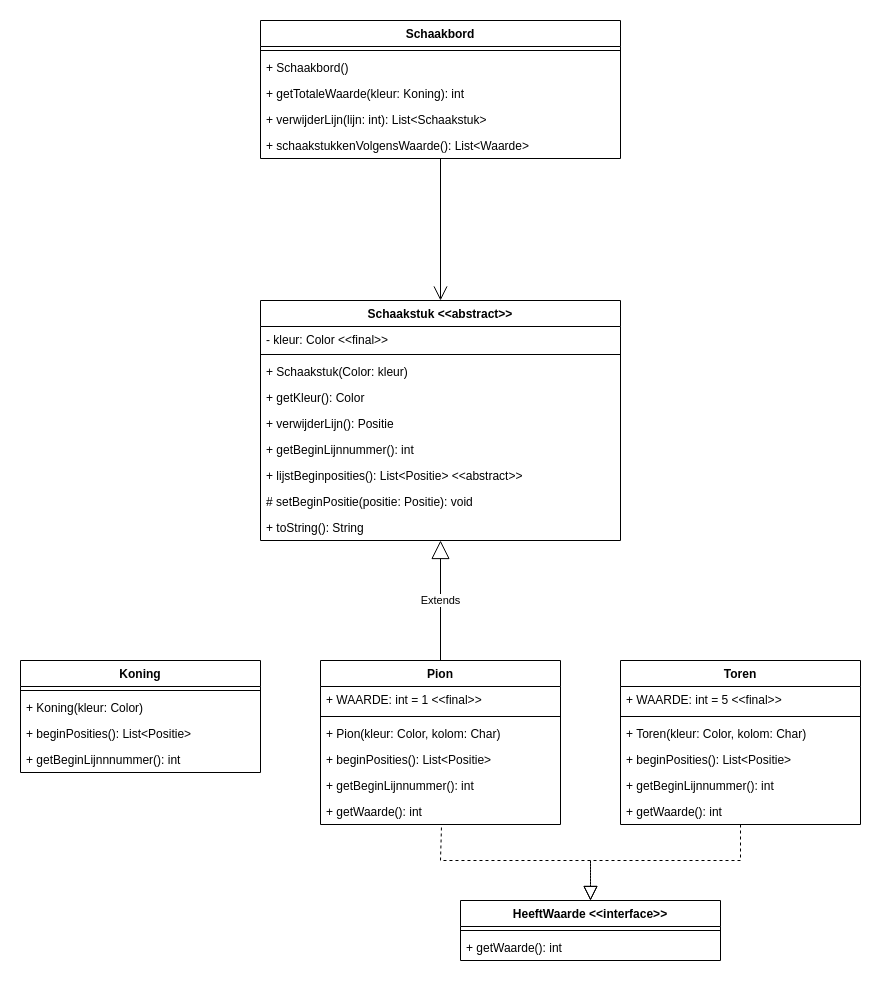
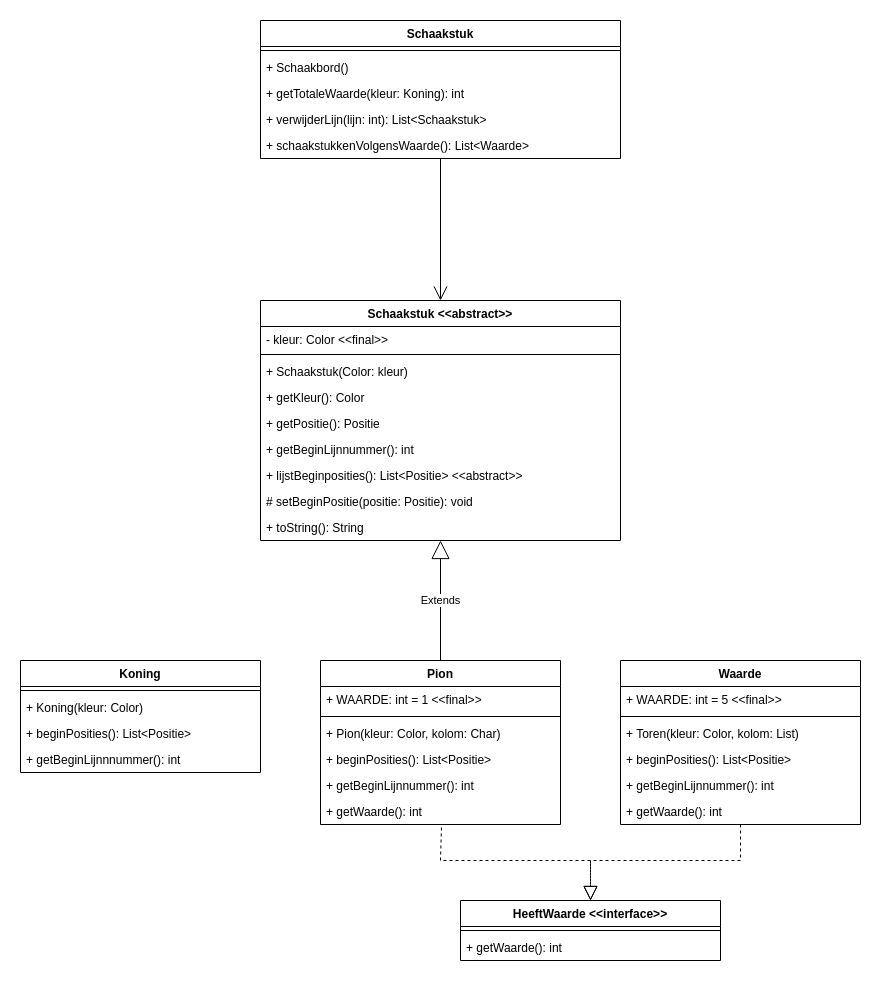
  <mxCell id="0" />
  <mxCell id="1" parent="0" />
- <mxCell id="2" value="Schaakbord" style="swimlane;fontStyle=1;align=center;verticalAlign=top;childLayout=stackLayout;horizontal=1;startSize=26;horizontalStack=0;resizeParent=1;resizeParentMax=0;resizeLast=0;collapsible=1;marginBottom=0;" vertex="1" parent="1"><mxGeometry x="260" y="20" width="360" height="138" as="geometry" /></mxCell>
+ <mxCell id="2" value="Schaakstuk" style="swimlane;fontStyle=1;align=center;verticalAlign=top;childLayout=stackLayout;horizontal=1;startSize=26;horizontalStack=0;resizeParent=1;resizeParentMax=0;resizeLast=0;collapsible=1;marginBottom=0;" vertex="1" parent="1"><mxGeometry x="260" y="20" width="360" height="138" as="geometry" /></mxCell>
  <mxCell id="3" value="" style="line;strokeWidth=1;fillColor=none;align=left;verticalAlign=middle;spacingTop=-1;spacingLeft=3;spacingRight=3;rotatable=0;labelPosition=right;points=[];portConstraint=eastwest;" vertex="1" parent="2"><mxGeometry y="26" width="360" height="8" as="geometry" /></mxCell>
  <mxCell id="4" value="+ Schaakbord()" style="text;strokeColor=none;fillColor=none;align=left;verticalAlign=top;spacingLeft=4;spacingRight=4;overflow=hidden;rotatable=0;points=[[0,0.5],[1,0.5]];portConstraint=eastwest;" vertex="1" parent="2"><mxGeometry y="34" width="360" height="26" as="geometry" /></mxCell>
  <mxCell id="5" value="+ getTotaleWaarde(kleur: Koning): int" style="text;strokeColor=none;fillColor=none;align=left;verticalAlign=top;spacingLeft=4;spacingRight=4;overflow=hidden;rotatable=0;points=[[0,0.5],[1,0.5]];portConstraint=eastwest;" vertex="1" parent="2"><mxGeometry y="60" width="360" height="26" as="geometry" /></mxCell>
  <mxCell id="6" value="+ verwijderLijn(lijn: int): List&lt;Schaakstuk&gt;" style="text;strokeColor=none;fillColor=none;align=left;verticalAlign=top;spacingLeft=4;spacingRight=4;overflow=hidden;rotatable=0;points=[[0,0.5],[1,0.5]];portConstraint=eastwest;" vertex="1" parent="2"><mxGeometry y="86" width="360" height="26" as="geometry" /></mxCell>
  <mxCell id="7" value="+ schaakstukkenVolgensWaarde(): List&lt;Waarde&gt;" style="text;strokeColor=none;fillColor=none;align=left;verticalAlign=top;spacingLeft=4;spacingRight=4;overflow=hidden;rotatable=0;points=[[0,0.5],[1,0.5]];portConstraint=eastwest;" vertex="1" parent="2"><mxGeometry y="112" width="360" height="26" as="geometry" /></mxCell>
  <mxCell id="8" value="Schaakstuk &lt;&lt;abstract&gt;&gt;" style="swimlane;fontStyle=1;align=center;verticalAlign=top;childLayout=stackLayout;horizontal=1;startSize=26;horizontalStack=0;resizeParent=1;resizeParentMax=0;resizeLast=0;collapsible=1;marginBottom=0;" vertex="1" parent="1"><mxGeometry x="260" y="300" width="360" height="240" as="geometry" /></mxCell>
  <mxCell id="9" value="- kleur: Color &lt;&lt;final&gt;&gt;" style="text;strokeColor=none;fillColor=none;align=left;verticalAlign=top;spacingLeft=4;spacingRight=4;overflow=hidden;rotatable=0;points=[[0,0.5],[1,0.5]];portConstraint=eastwest;" vertex="1" parent="8"><mxGeometry y="26" width="360" height="24" as="geometry" /></mxCell>
  <mxCell id="10" value="" style="line;strokeWidth=1;fillColor=none;align=left;verticalAlign=middle;spacingTop=-1;spacingLeft=3;spacingRight=3;rotatable=0;labelPosition=right;points=[];portConstraint=eastwest;" vertex="1" parent="8"><mxGeometry y="50" width="360" height="8" as="geometry" /></mxCell>
  <mxCell id="11" value="+ Schaakstuk(Color: kleur)" style="text;strokeColor=none;fillColor=none;align=left;verticalAlign=top;spacingLeft=4;spacingRight=4;overflow=hidden;rotatable=0;points=[[0,0.5],[1,0.5]];portConstraint=eastwest;" vertex="1" parent="8"><mxGeometry y="58" width="360" height="26" as="geometry" /></mxCell>
  <mxCell id="12" value="+ getKleur(): Color" style="text;strokeColor=none;fillColor=none;align=left;verticalAlign=top;spacingLeft=4;spacingRight=4;overflow=hidden;rotatable=0;points=[[0,0.5],[1,0.5]];portConstraint=eastwest;" vertex="1" parent="8"><mxGeometry y="84" width="360" height="26" as="geometry" /></mxCell>
- <mxCell id="13" value="+ verwijderLijn(): Positie" style="text;strokeColor=none;fillColor=none;align=left;verticalAlign=top;spacingLeft=4;spacingRight=4;overflow=hidden;rotatable=0;points=[[0,0.5],[1,0.5]];portConstraint=eastwest;" vertex="1" parent="8"><mxGeometry y="110" width="360" height="26" as="geometry" /></mxCell>
+ <mxCell id="13" value="+ getPositie(): Positie" style="text;strokeColor=none;fillColor=none;align=left;verticalAlign=top;spacingLeft=4;spacingRight=4;overflow=hidden;rotatable=0;points=[[0,0.5],[1,0.5]];portConstraint=eastwest;" vertex="1" parent="8"><mxGeometry y="110" width="360" height="26" as="geometry" /></mxCell>
  <mxCell id="14" value="+ getBeginLijnnummer(): int" style="text;strokeColor=none;fillColor=none;align=left;verticalAlign=top;spacingLeft=4;spacingRight=4;overflow=hidden;rotatable=0;points=[[0,0.5],[1,0.5]];portConstraint=eastwest;" vertex="1" parent="8"><mxGeometry y="136" width="360" height="26" as="geometry" /></mxCell>
  <mxCell id="15" value="+ lijstBeginposities(): List&lt;Positie&gt; &lt;&lt;abstract&gt;&gt;" style="text;strokeColor=none;fillColor=none;align=left;verticalAlign=top;spacingLeft=4;spacingRight=4;overflow=hidden;rotatable=0;points=[[0,0.5],[1,0.5]];portConstraint=eastwest;" vertex="1" parent="8"><mxGeometry y="162" width="360" height="26" as="geometry" /></mxCell>
  <mxCell id="16" value="# setBeginPositie(positie: Positie): void" style="text;strokeColor=none;fillColor=none;align=left;verticalAlign=top;spacingLeft=4;spacingRight=4;overflow=hidden;rotatable=0;points=[[0,0.5],[1,0.5]];portConstraint=eastwest;" vertex="1" parent="8"><mxGeometry y="188" width="360" height="26" as="geometry" /></mxCell>
  <mxCell id="17" value="+ toString(): String" style="text;strokeColor=none;fillColor=none;align=left;verticalAlign=top;spacingLeft=4;spacingRight=4;overflow=hidden;rotatable=0;points=[[0,0.5],[1,0.5]];portConstraint=eastwest;" vertex="1" parent="8"><mxGeometry y="214" width="360" height="26" as="geometry" /></mxCell>
  <mxCell id="18" value="Pion" style="swimlane;fontStyle=1;align=center;verticalAlign=top;childLayout=stackLayout;horizontal=1;startSize=26;horizontalStack=0;resizeParent=1;resizeParentMax=0;resizeLast=0;collapsible=1;marginBottom=0;" vertex="1" parent="1"><mxGeometry x="320" y="660" width="240" height="164" as="geometry" /></mxCell>
  <mxCell id="19" value="+ WAARDE: int = 1 &lt;&lt;final&gt;&gt;" style="text;strokeColor=none;fillColor=none;align=left;verticalAlign=top;spacingLeft=4;spacingRight=4;overflow=hidden;rotatable=0;points=[[0,0.5],[1,0.5]];portConstraint=eastwest;" vertex="1" parent="18"><mxGeometry y="26" width="240" height="26" as="geometry" /></mxCell>
  <mxCell id="20" value="" style="line;strokeWidth=1;fillColor=none;align=left;verticalAlign=middle;spacingTop=-1;spacingLeft=3;spacingRight=3;rotatable=0;labelPosition=right;points=[];portConstraint=eastwest;" vertex="1" parent="18"><mxGeometry y="52" width="240" height="8" as="geometry" /></mxCell>
  <mxCell id="21" value="+ Pion(kleur: Color, kolom: Char)" style="text;strokeColor=none;fillColor=none;align=left;verticalAlign=top;spacingLeft=4;spacingRight=4;overflow=hidden;rotatable=0;points=[[0,0.5],[1,0.5]];portConstraint=eastwest;" vertex="1" parent="18"><mxGeometry y="60" width="240" height="26" as="geometry" /></mxCell>
  <mxCell id="22" value="+ beginPosities(): List&lt;Positie&gt;" style="text;strokeColor=none;fillColor=none;align=left;verticalAlign=top;spacingLeft=4;spacingRight=4;overflow=hidden;rotatable=0;points=[[0,0.5],[1,0.5]];portConstraint=eastwest;" vertex="1" parent="18"><mxGeometry y="86" width="240" height="26" as="geometry" /></mxCell>
  <mxCell id="23" value="+ getBeginLijnnummer(): int" style="text;strokeColor=none;fillColor=none;align=left;verticalAlign=top;spacingLeft=4;spacingRight=4;overflow=hidden;rotatable=0;points=[[0,0.5],[1,0.5]];portConstraint=eastwest;" vertex="1" parent="18"><mxGeometry y="112" width="240" height="26" as="geometry" /></mxCell>
  <mxCell id="24" value="+ getWaarde(): int" style="text;strokeColor=none;fillColor=none;align=left;verticalAlign=top;spacingLeft=4;spacingRight=4;overflow=hidden;rotatable=0;points=[[0,0.5],[1,0.5]];portConstraint=eastwest;" vertex="1" parent="18"><mxGeometry y="138" width="240" height="26" as="geometry" /></mxCell>
- <mxCell id="25" value="Toren" style="swimlane;fontStyle=1;align=center;verticalAlign=top;childLayout=stackLayout;horizontal=1;startSize=26;horizontalStack=0;resizeParent=1;resizeParentMax=0;resizeLast=0;collapsible=1;marginBottom=0;" vertex="1" parent="1"><mxGeometry x="620" y="660" width="240" height="164" as="geometry" /></mxCell>
+ <mxCell id="25" value="Waarde" style="swimlane;fontStyle=1;align=center;verticalAlign=top;childLayout=stackLayout;horizontal=1;startSize=26;horizontalStack=0;resizeParent=1;resizeParentMax=0;resizeLast=0;collapsible=1;marginBottom=0;" vertex="1" parent="1"><mxGeometry x="620" y="660" width="240" height="164" as="geometry" /></mxCell>
  <mxCell id="26" value="+ WAARDE: int = 5 &lt;&lt;final&gt;&gt;" style="text;strokeColor=none;fillColor=none;align=left;verticalAlign=top;spacingLeft=4;spacingRight=4;overflow=hidden;rotatable=0;points=[[0,0.5],[1,0.5]];portConstraint=eastwest;" vertex="1" parent="25"><mxGeometry y="26" width="240" height="26" as="geometry" /></mxCell>
  <mxCell id="27" value="" style="line;strokeWidth=1;fillColor=none;align=left;verticalAlign=middle;spacingTop=-1;spacingLeft=3;spacingRight=3;rotatable=0;labelPosition=right;points=[];portConstraint=eastwest;" vertex="1" parent="25"><mxGeometry y="52" width="240" height="8" as="geometry" /></mxCell>
- <mxCell id="28" value="+ Toren(kleur: Color, kolom: Char)" style="text;strokeColor=none;fillColor=none;align=left;verticalAlign=top;spacingLeft=4;spacingRight=4;overflow=hidden;rotatable=0;points=[[0,0.5],[1,0.5]];portConstraint=eastwest;" vertex="1" parent="25"><mxGeometry y="60" width="240" height="26" as="geometry" /></mxCell>
+ <mxCell id="28" value="+ Toren(kleur: Color, kolom: List)" style="text;strokeColor=none;fillColor=none;align=left;verticalAlign=top;spacingLeft=4;spacingRight=4;overflow=hidden;rotatable=0;points=[[0,0.5],[1,0.5]];portConstraint=eastwest;" vertex="1" parent="25"><mxGeometry y="60" width="240" height="26" as="geometry" /></mxCell>
  <mxCell id="29" value="+ beginPosities(): List&lt;Positie&gt;" style="text;strokeColor=none;fillColor=none;align=left;verticalAlign=top;spacingLeft=4;spacingRight=4;overflow=hidden;rotatable=0;points=[[0,0.5],[1,0.5]];portConstraint=eastwest;" vertex="1" parent="25"><mxGeometry y="86" width="240" height="26" as="geometry" /></mxCell>
  <mxCell id="30" value="+ getBeginLijnnummer(): int" style="text;strokeColor=none;fillColor=none;align=left;verticalAlign=top;spacingLeft=4;spacingRight=4;overflow=hidden;rotatable=0;points=[[0,0.5],[1,0.5]];portConstraint=eastwest;" vertex="1" parent="25"><mxGeometry y="112" width="240" height="26" as="geometry" /></mxCell>
  <mxCell id="31" value="+ getWaarde(): int" style="text;strokeColor=none;fillColor=none;align=left;verticalAlign=top;spacingLeft=4;spacingRight=4;overflow=hidden;rotatable=0;points=[[0,0.5],[1,0.5]];portConstraint=eastwest;" vertex="1" parent="25"><mxGeometry y="138" width="240" height="26" as="geometry" /></mxCell>
  <mxCell id="32" value="Koning" style="swimlane;fontStyle=1;align=center;verticalAlign=top;childLayout=stackLayout;horizontal=1;startSize=26;horizontalStack=0;resizeParent=1;resizeParentMax=0;resizeLast=0;collapsible=1;marginBottom=0;" vertex="1" parent="1"><mxGeometry y="660" width="240" height="112" as="geometry" x="20" /></mxCell>
  <mxCell id="33" value="" style="line;strokeWidth=1;fillColor=none;align=left;verticalAlign=middle;spacingTop=-1;spacingLeft=3;spacingRight=3;rotatable=0;labelPosition=right;points=[];portConstraint=eastwest;" vertex="1" parent="32"><mxGeometry y="26" width="240" height="8" as="geometry" /></mxCell>
  <mxCell id="34" value="+ Koning(kleur: Color)" style="text;strokeColor=none;fillColor=none;align=left;verticalAlign=top;spacingLeft=4;spacingRight=4;overflow=hidden;rotatable=0;points=[[0,0.5],[1,0.5]];portConstraint=eastwest;" vertex="1" parent="32"><mxGeometry y="34" width="240" height="26" as="geometry" /></mxCell>
  <mxCell id="35" value="+ beginPosities(): List&lt;Positie&gt;" style="text;strokeColor=none;fillColor=none;align=left;verticalAlign=top;spacingLeft=4;spacingRight=4;overflow=hidden;rotatable=0;points=[[0,0.5],[1,0.5]];portConstraint=eastwest;" vertex="1" parent="32"><mxGeometry y="60" width="240" height="26" as="geometry" /></mxCell>
  <mxCell id="36" value="+ getBeginLijnnnummer(): int" style="text;strokeColor=none;fillColor=none;align=left;verticalAlign=top;spacingLeft=4;spacingRight=4;overflow=hidden;rotatable=0;points=[[0,0.5],[1,0.5]];portConstraint=eastwest;" vertex="1" parent="32"><mxGeometry y="86" width="240" height="26" as="geometry" /></mxCell>
  <mxCell id="37" value="HeeftWaarde &lt;&lt;interface&gt;&gt;" style="swimlane;fontStyle=1;align=center;verticalAlign=top;childLayout=stackLayout;horizontal=1;startSize=26;horizontalStack=0;resizeParent=1;resizeParentMax=0;resizeLast=0;collapsible=1;marginBottom=0;" vertex="1" parent="1"><mxGeometry x="460" y="900" width="260" height="60" as="geometry" /></mxCell>
  <mxCell id="38" value="" style="line;strokeWidth=1;fillColor=none;align=left;verticalAlign=middle;spacingTop=-1;spacingLeft=3;spacingRight=3;rotatable=0;labelPosition=right;points=[];portConstraint=eastwest;" vertex="1" parent="37"><mxGeometry y="26" width="260" height="8" as="geometry" /></mxCell>
  <mxCell id="39" value="+ getWaarde(): int" style="text;strokeColor=none;fillColor=none;align=left;verticalAlign=top;spacingLeft=4;spacingRight=4;overflow=hidden;rotatable=0;points=[[0,0.5],[1,0.5]];portConstraint=eastwest;" vertex="1" parent="37"><mxGeometry y="34" width="260" height="26" as="geometry" /></mxCell>
  <mxCell id="40" value="" style="endArrow=block;dashed=1;endFill=0;endSize=12;html=1;rounded=0;exitX=0.504;exitY=1.115;exitDx=0;exitDy=0;exitPerimeter=0;entryX=0.5;entryY=0;entryDx=0;entryDy=0;" edge="1" parent="1" source="24" target="37"><mxGeometry width="160" relative="1" as="geometry"><mxPoint x="460" y="850" as="sourcePoint" /><mxPoint x="620" y="850" as="targetPoint" /><Array as="points"><mxPoint x="440" y="860" /><mxPoint x="590" y="860" /></Array></mxGeometry></mxCell>
  <mxCell id="41" value="" style="endArrow=block;dashed=1;endFill=0;endSize=12;html=1;rounded=0;entryX=0.5;entryY=0;entryDx=0;entryDy=0;exitX=0.5;exitY=1;exitDx=0;exitDy=0;" edge="1" parent="1" source="25" target="37"><mxGeometry width="160" relative="1" as="geometry"><mxPoint x="770" y="830" as="sourcePoint" /><mxPoint x="920" y="840" as="targetPoint" /><Array as="points"><mxPoint x="740" y="860" /><mxPoint x="590" y="860" /></Array></mxGeometry></mxCell>
  <mxCell id="42" value="Extends" style="endArrow=block;endSize=16;endFill=0;html=1;rounded=0;" edge="1" parent="1"><mxGeometry width="160" relative="1" as="geometry"><mxPoint x="440" y="660" as="sourcePoint" /><mxPoint x="440" y="540" as="targetPoint" /></mxGeometry></mxCell>
  <mxCell id="43" value="" style="endArrow=open;endFill=1;endSize=12;html=1;rounded=0;entryX=0.5;entryY=0;entryDx=0;entryDy=0;" edge="1" parent="1" source="7" target="8"><mxGeometry width="160" relative="1" as="geometry"><mxPoint x="440" y="160" as="sourcePoint" /><mxPoint x="590" y="200" as="targetPoint" /></mxGeometry></mxCell>
